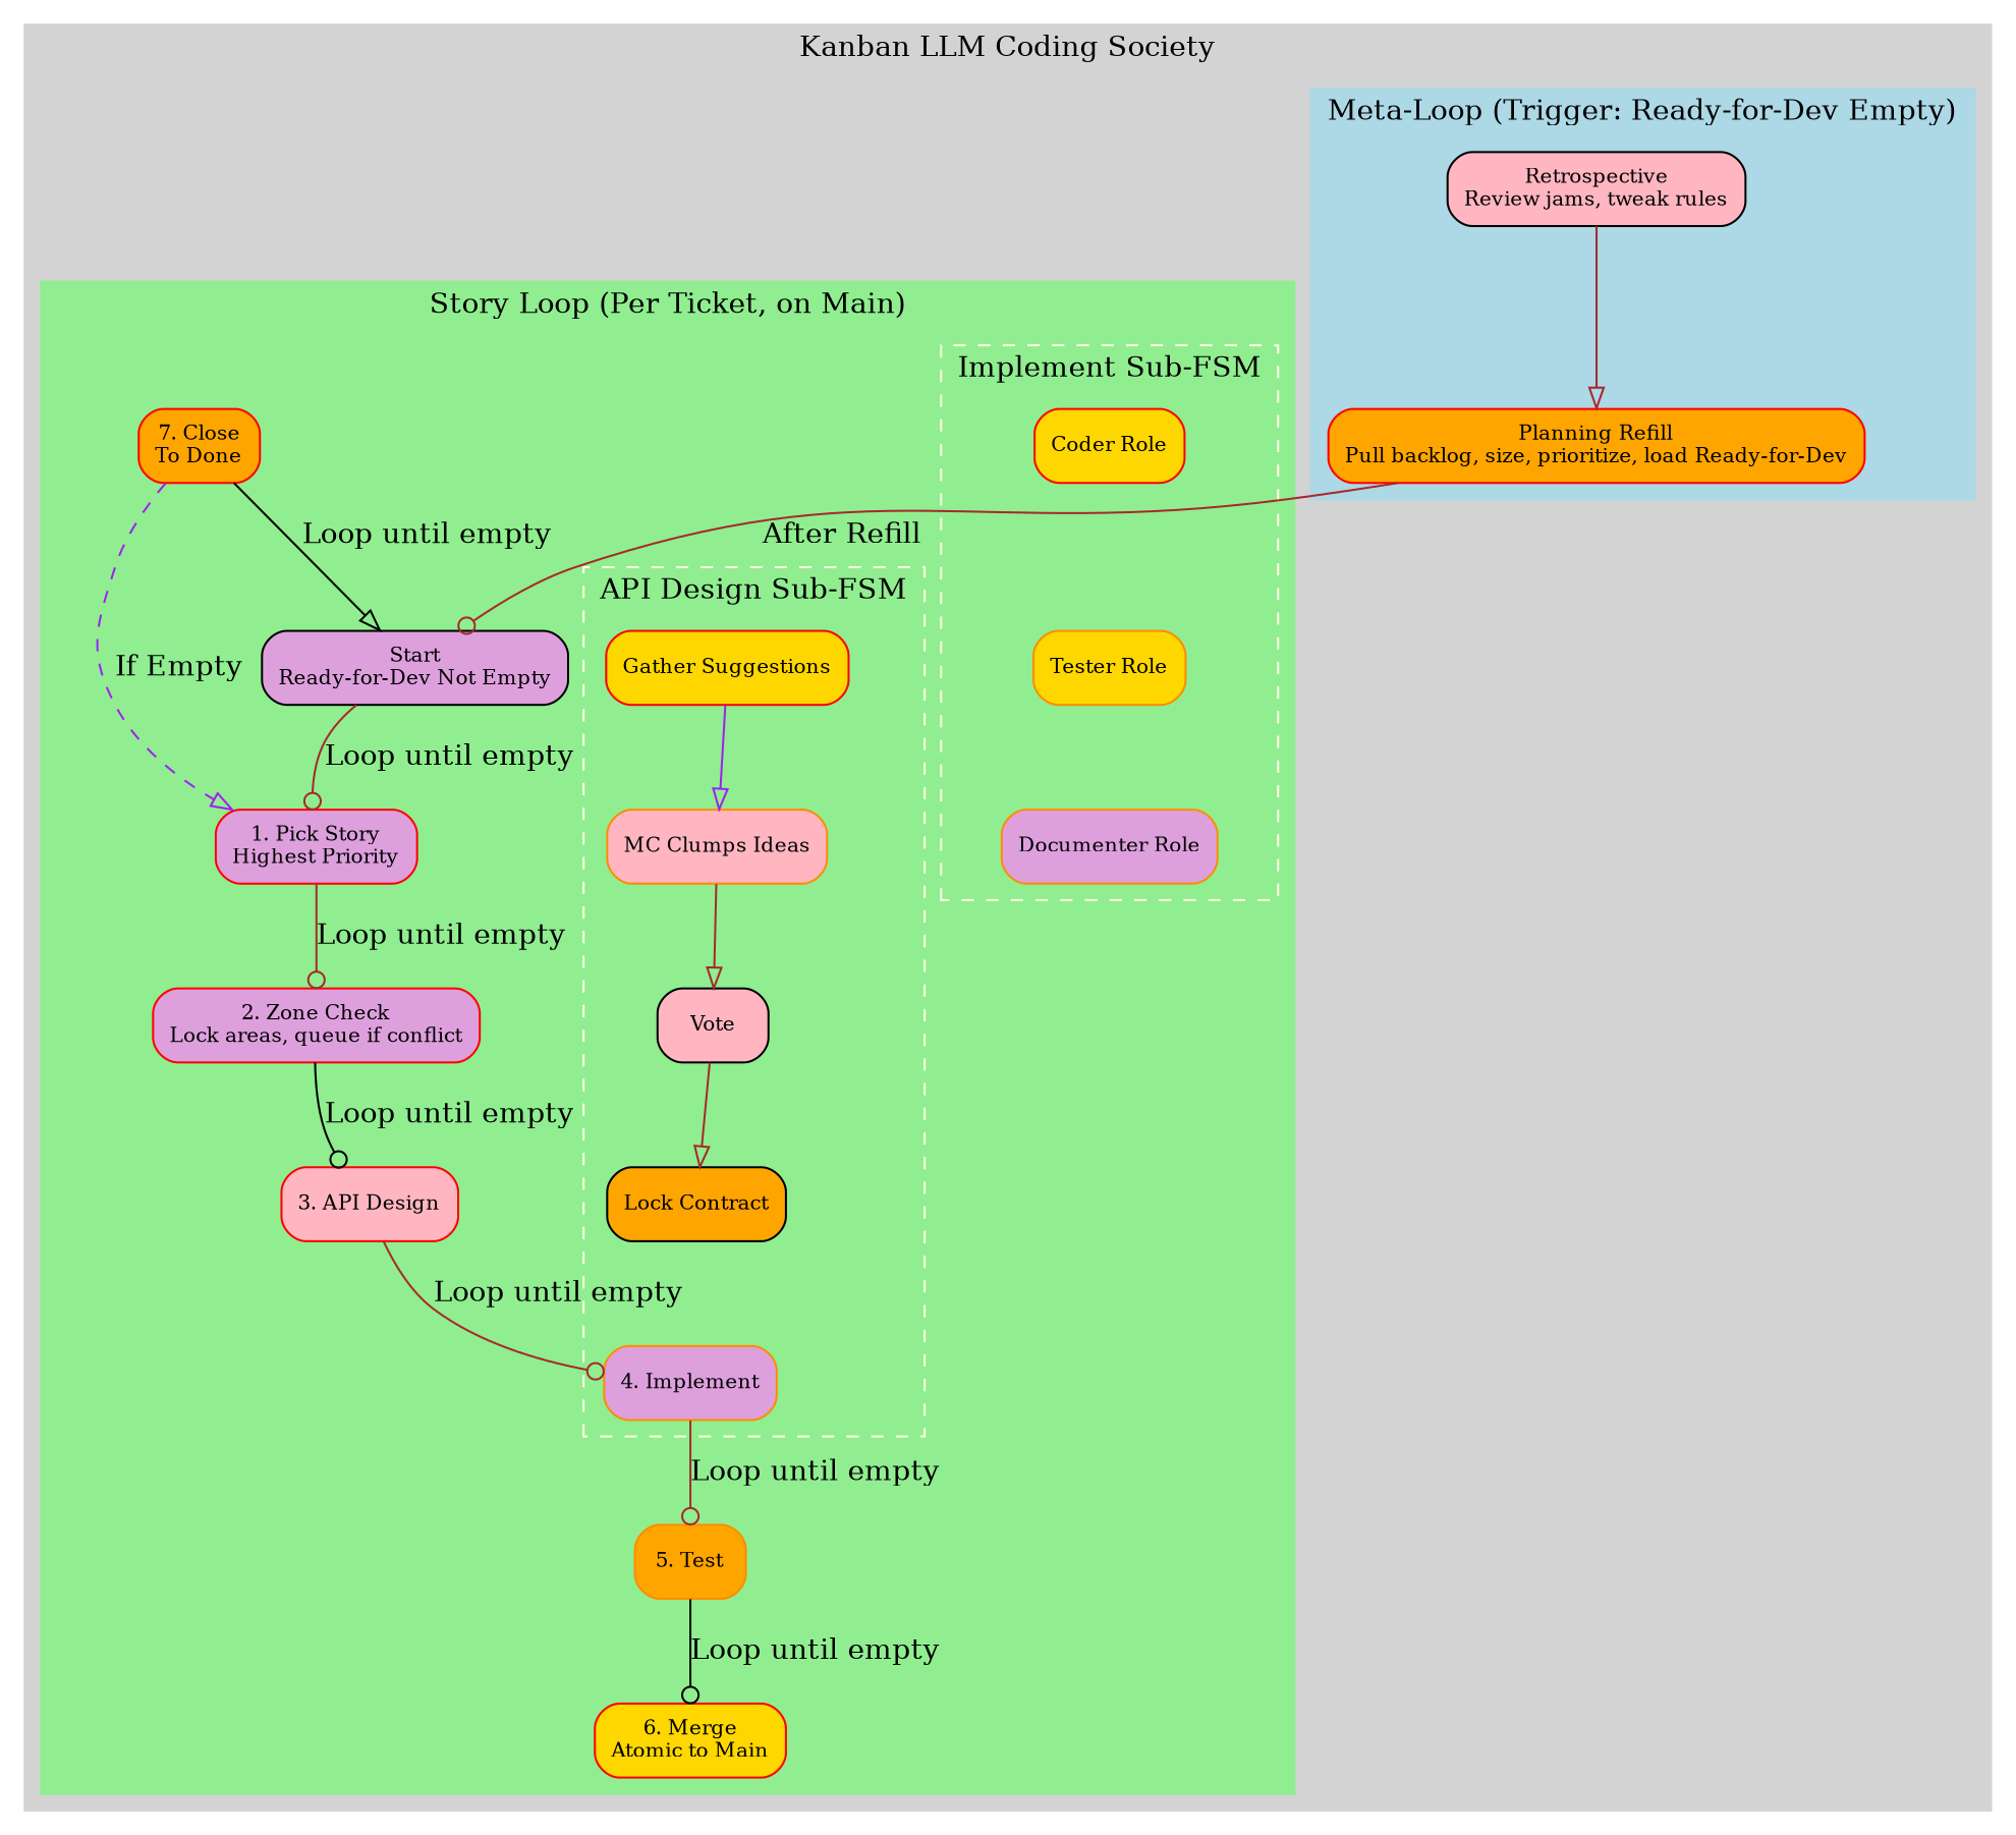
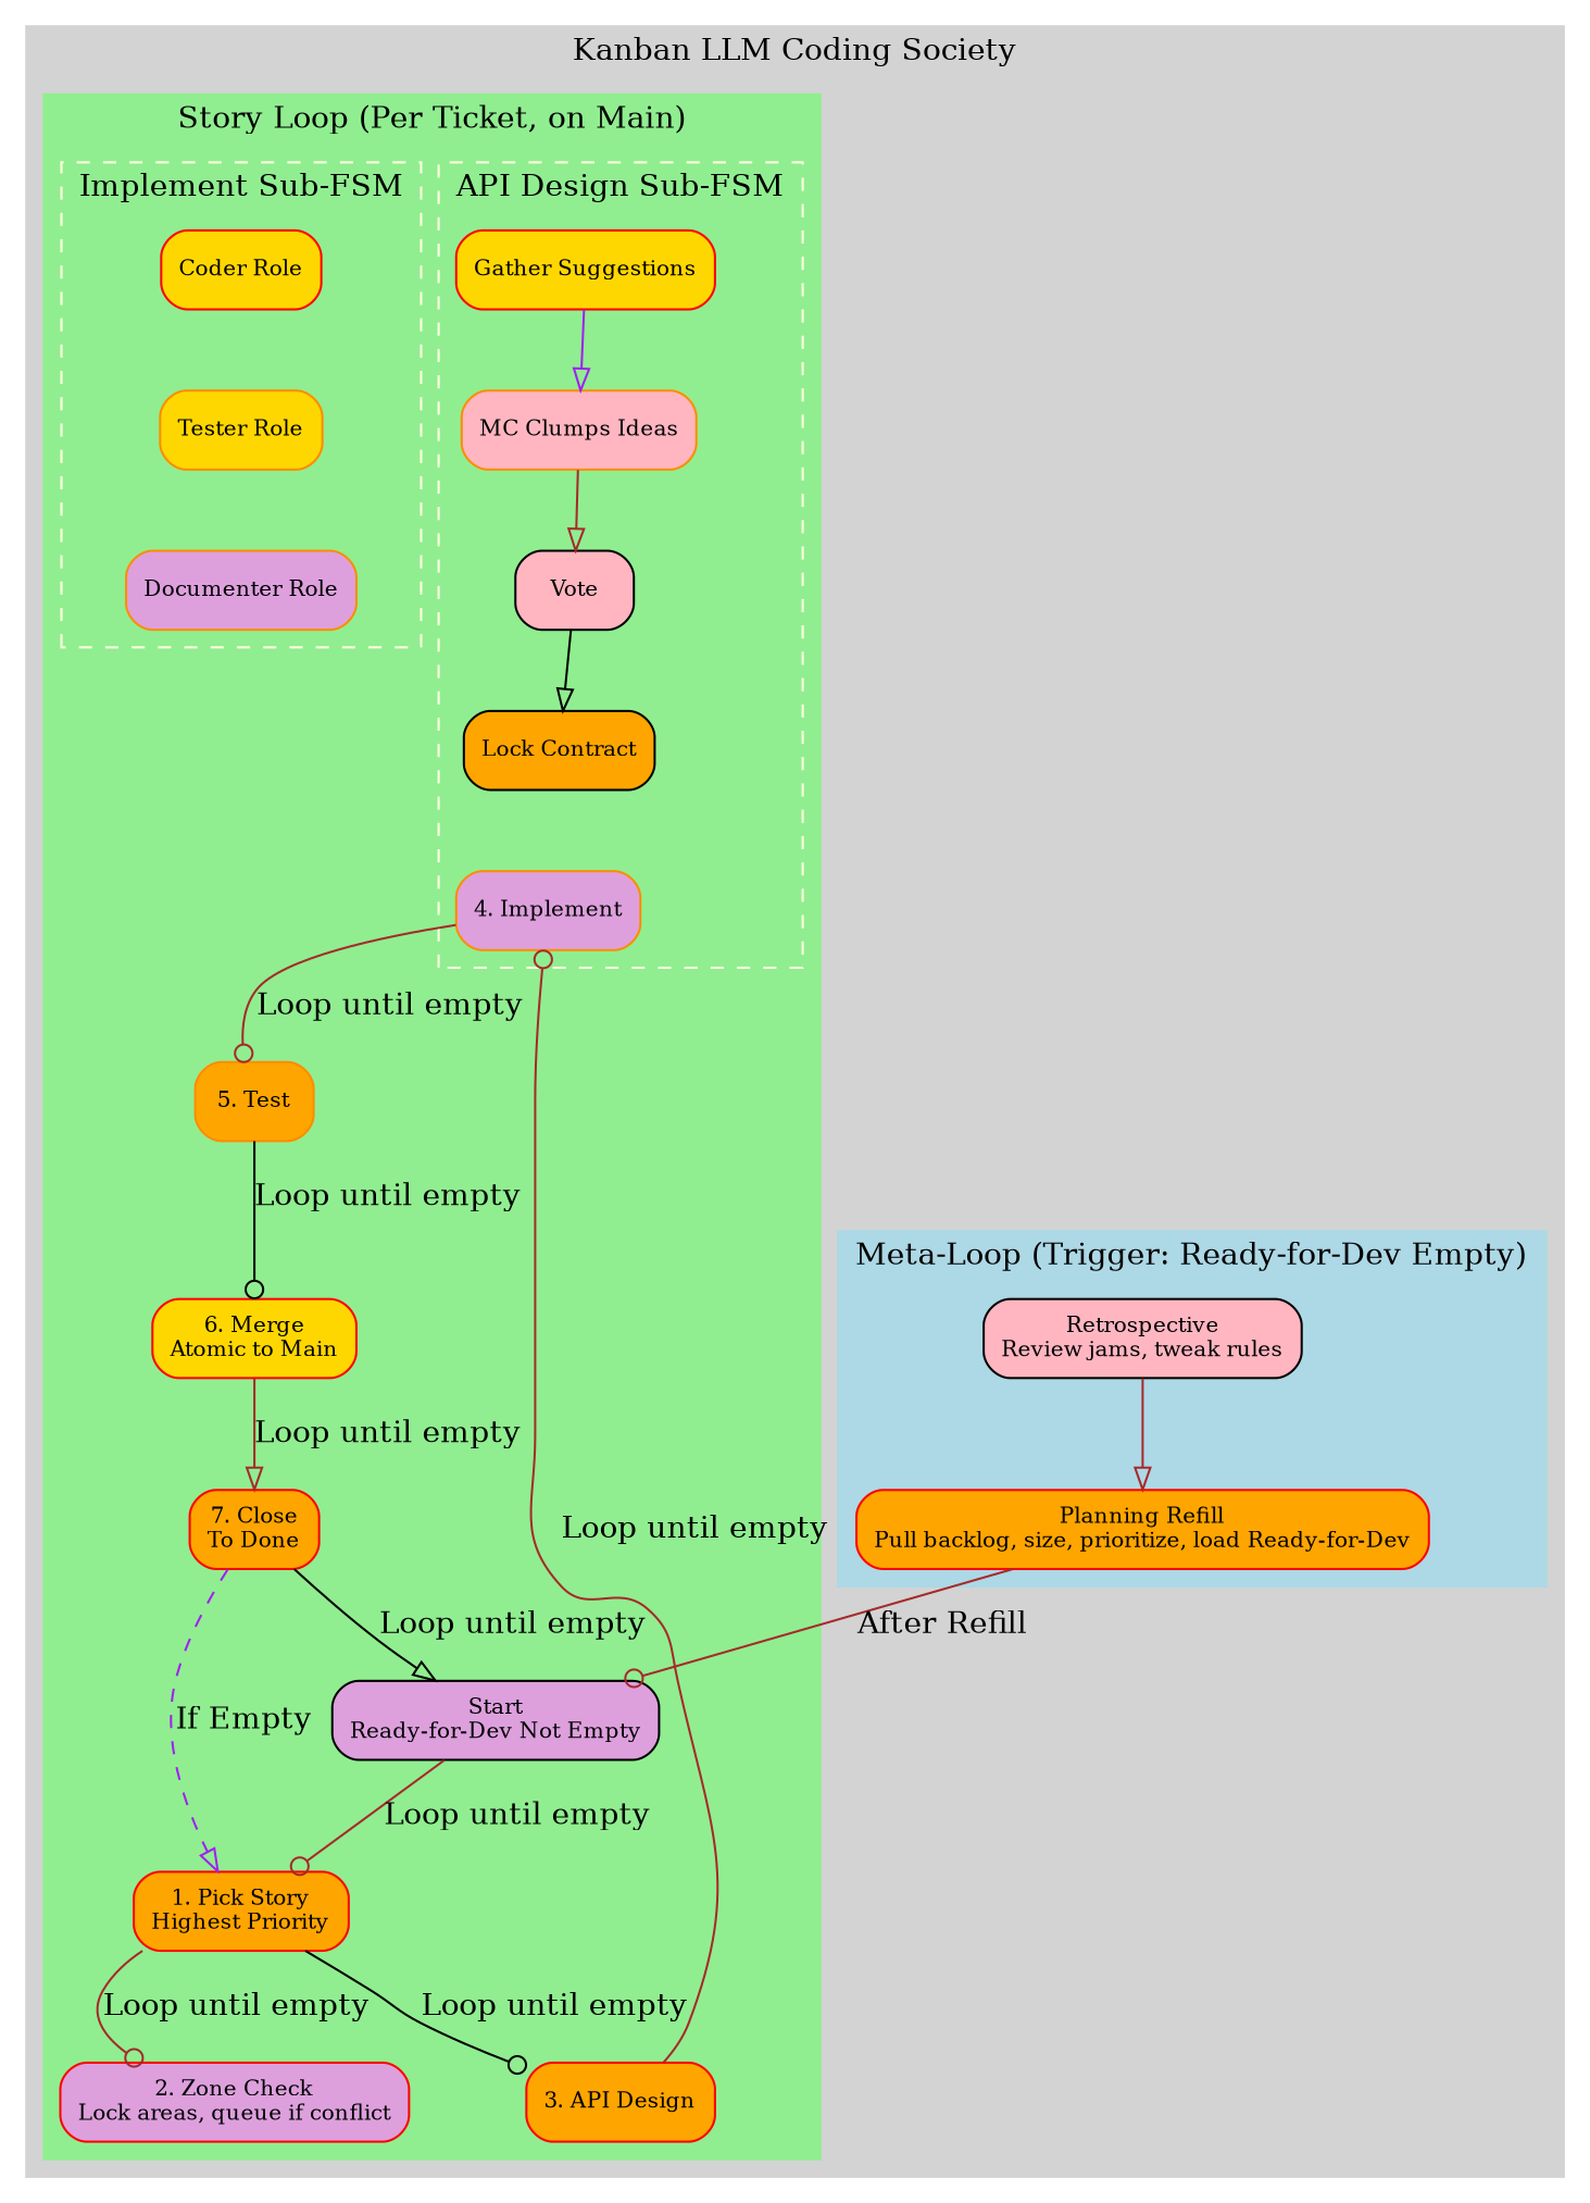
  digraph {
    node [color=red fillcolor=orange fontsize=10 shape=box style="rounded,filled"]
    edge [arrowhead=onormal color=brown]
    n1 [color=black fillcolor=lightpink label="Retrospective\nReview jams, tweak rules"]
    n2 [label="Planning Refill\nPull backlog, size, prioritize, load Ready-for-Dev"]
    n3 [color=darkorange fillcolor=plum label="4. Implement"]
    n4 [fillcolor=gold label="Gather Suggestions"]
    n5 [color=darkorange fillcolor=lightpink label="MC Clumps Ideas"]
    n6 [color=black fillcolor=lightpink label=Vote]
    n7 [color=black label="Lock Contract"]
    n8 [fillcolor=gold label="Coder Role"]
    n9 [color=darkorange fillcolor=gold label="Tester Role"]
    n10 [color=darkorange fillcolor=plum label="Documenter Role"]
    n11 [color=black fillcolor=plum label="Start\nReady-for-Dev Not Empty"]
-   n12 [fillcolor=plum label="1. Pick Story\nHighest Priority"]
+   n12 [label="1. Pick Story\nHighest Priority"]
    n13 [fillcolor=plum label="2. Zone Check\nLock areas, queue if conflict"]
-   n14 [fillcolor=lightpink label="3. API Design"]
+   n14 [label="3. API Design"]
    n15 [color=darkorange label="5. Test"]
    n16 [fillcolor=gold label="6. Merge\nAtomic to Main"]
    n17 [label="7. Close\nTo Done"]
    subgraph cluster_1 {
      color=lightgrey
      label="Kanban LLM Coding Society"
      style=filled
      subgraph cluster_2 {
        color=lightblue
        label="Meta-Loop (Trigger: Ready-for-Dev Empty)"
        style=filled
        n1
        n2
      }
      subgraph cluster_3 {
        color=lightgreen
        label="Story Loop (Per Ticket, on Main)"
        style=filled
        n11
        n12
        n13
        n14
        n15
        n16
        n17
        subgraph cluster_4 {
          color=lightyellow
          label="API Design Sub-FSM"
          style=dashed
          n3
          n4
          n5
          n6
          n7
        }
        subgraph cluster_5 {
          color=lightyellow
          label="Implement Sub-FSM"
          style=dashed
          n8
          n9
          n10
        }
      }
    }
    n1 -> n2
    n2 -> n11 [arrowhead=odot label="After Refill"]
    n3 -> n15 [arrowhead=odot label="Loop until empty"]
    n4 -> n5 [color=purple]
    n5 -> n6
-   n6 -> n7
+   n6 -> n7 [color=black]
    n7 -> n3 [arrowhead=vee dir=back style=invis color=""]
    n8 -> n9 [arrowhead=vee style=invis color=""]
    n9 -> n10 [arrowhead=vee style=invis color=""]
    n11 -> n12 [arrowhead=odot label="Loop until empty"]
    n12 -> n13 [arrowhead=odot label="Loop until empty"]
-   n13 -> n14 [arrowhead=odot color=black label="Loop until empty"]
+   n12 -> n14 [arrowhead=odot color=black label="Loop until empty"]
    n14 -> n3 [arrowhead=odot label="Loop until empty"]
    n15 -> n16 [arrowhead=odot color=black label="Loop until empty"]
+   n16 -> n17 [label="Loop until empty"]
    n17 -> n11 [color=black label="Loop until empty"]
    n17 -> n12 [color=purple label="If Empty" style=dashed]
  }
